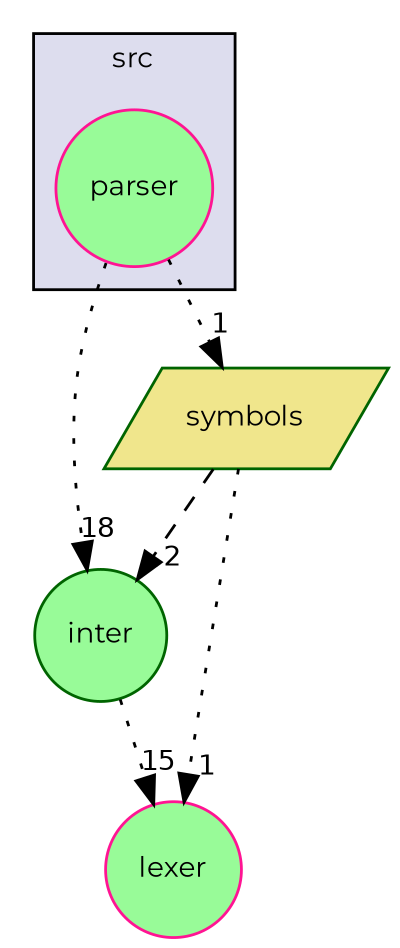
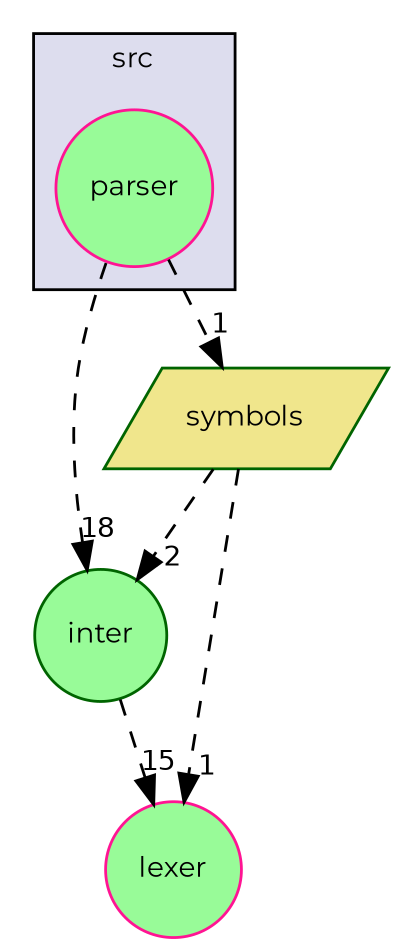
  digraph {
    compound=true
    fontname=Montserrat
    node [color=deeppink fillcolor=palegreen fontname=Montserrat fontsize=10 shape=circle style=filled]
    edge [fontname=Montserrat headlabel=1 labeldistance=1.5 labelfontname=Helvetica labelfontsize=10 style=dashed]
    n1 [label=parser pencolor=black]
    n2 [color=darkgreen label=inter]
    n3 [color=darkgreen fillcolor=khaki label=symbols shape=parallelogram]
    n4 [label=lexer]
    subgraph cluster_1 {
      bgcolor="#ddddee"
      fontsize=10
      label=src
      pencolor=black
      n1
    }
-   n1 -> n2 [headlabel=18 style=dotted]
-   n1 -> n3 [style=dotted]
-   n2 -> n4 [headlabel=15 style=dotted]
+   n1 -> n2 [headlabel=18]
+   n1 -> n3
+   n2 -> n4 [headlabel=15]
    n3 -> n2 [headlabel=2]
-   n3 -> n4 [style=dotted]
+   n3 -> n4
  }
